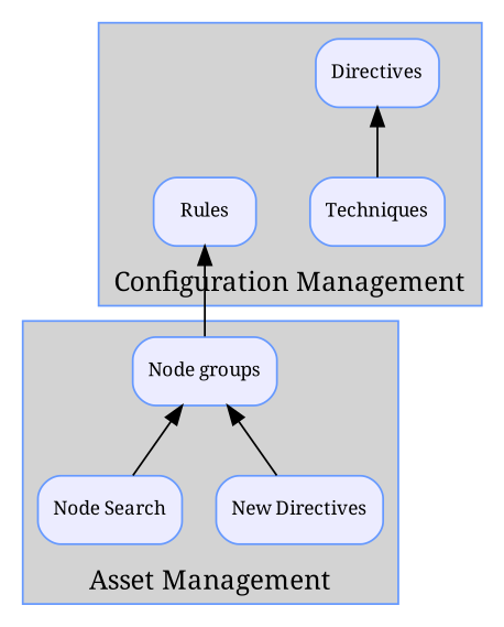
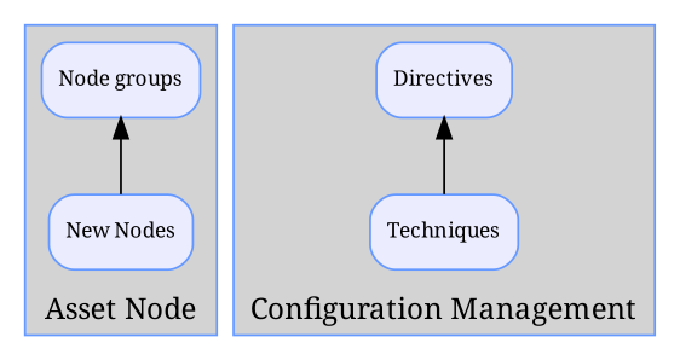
  digraph {
    fontname="Noto Serif"
    rankdir=BT
    node [color="#6699ff" fillcolor="#ececff" fontname="Noto Serif" fontsize=10 shape=Mrecord style=filled]
    edge [fontname="Noto Serif"]
-   n1 [label="New Directives"]
-   n2 [label="Node Search"]
+   n1 [label="New Nodes"]
    n3 [label="Node groups"]
    n4 [label=Techniques]
    n5 [label=Directives]
-   n6 [label=Rules]
    subgraph cluster_1 {
      color="#6699ff"
      fillcolor=lightgrey
-     label="Asset Management"
+     label="Asset Node"
      style=filled
      n1
-     n2
      n3
    }
    subgraph cluster_2 {
      color="#6699ff"
      fillcolor=lightgrey
      label="Configuration Management"
      shape=component
      style=filled
      n4
      n5
-     n6
    }
    n1 -> n3
-   n2 -> n3
-   n3 -> n6
    n4 -> n5
  }
